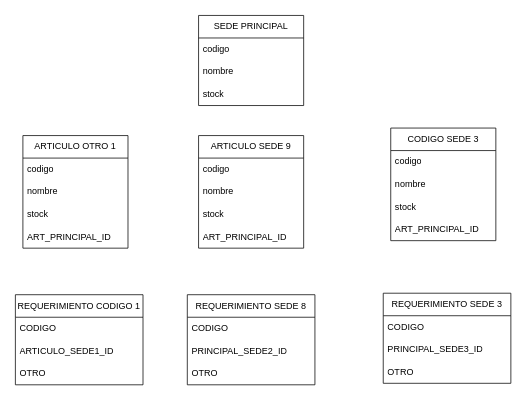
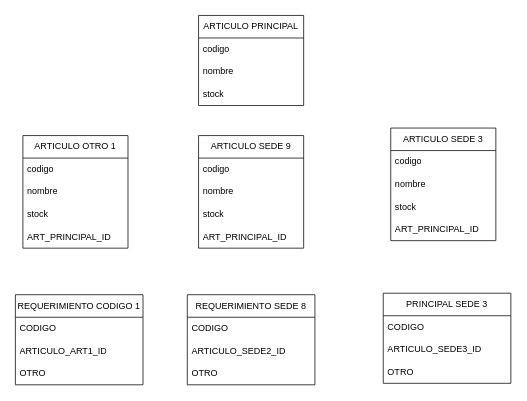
  <mxCell id="0" />
  <mxCell id="1" parent="0" />
- <mxCell id="2" value="SEDE PRINCIPAL" style="swimlane;fontStyle=0;childLayout=stackLayout;horizontal=1;startSize=30;horizontalStack=0;resizeParent=1;resizeParentMax=0;resizeLast=0;collapsible=1;marginBottom=0;whiteSpace=wrap;html=1;" vertex="1" parent="1"><mxGeometry x="264" y="20" width="140" height="120" as="geometry" /></mxCell>
+ <mxCell id="2" value="ARTICULO PRINCIPAL" style="swimlane;fontStyle=0;childLayout=stackLayout;horizontal=1;startSize=30;horizontalStack=0;resizeParent=1;resizeParentMax=0;resizeLast=0;collapsible=1;marginBottom=0;whiteSpace=wrap;html=1;" vertex="1" parent="1"><mxGeometry x="264" y="20" width="140" height="120" as="geometry" /></mxCell>
  <mxCell id="3" value="codigo" style="text;strokeColor=none;fillColor=none;align=left;verticalAlign=middle;spacingLeft=4;spacingRight=4;overflow=hidden;points=[[0,0.5],[1,0.5]];portConstraint=eastwest;rotatable=0;whiteSpace=wrap;html=1;" vertex="1" parent="2"><mxGeometry y="30" width="140" height="30" as="geometry" /></mxCell>
  <mxCell id="4" value="nombre" style="text;strokeColor=none;fillColor=none;align=left;verticalAlign=middle;spacingLeft=4;spacingRight=4;overflow=hidden;points=[[0,0.5],[1,0.5]];portConstraint=eastwest;rotatable=0;whiteSpace=wrap;html=1;" vertex="1" parent="2"><mxGeometry y="60" width="140" height="30" as="geometry" /></mxCell>
  <mxCell id="5" value="stock" style="text;strokeColor=none;fillColor=none;align=left;verticalAlign=middle;spacingLeft=4;spacingRight=4;overflow=hidden;points=[[0,0.5],[1,0.5]];portConstraint=eastwest;rotatable=0;whiteSpace=wrap;html=1;" vertex="1" parent="2"><mxGeometry y="90" width="140" height="30" as="geometry" /></mxCell>
  <mxCell id="6" value="ARTICULO OTRO 1" style="swimlane;fontStyle=0;childLayout=stackLayout;horizontal=1;startSize=30;horizontalStack=0;resizeParent=1;resizeParentMax=0;resizeLast=0;collapsible=1;marginBottom=0;whiteSpace=wrap;html=1;" vertex="1" parent="1"><mxGeometry x="30" y="180" width="140" height="150" as="geometry"><mxRectangle x="110" y="-410" width="150" height="30" as="alternateBounds" /></mxGeometry></mxCell>
  <mxCell id="7" value="codigo" style="text;strokeColor=none;fillColor=none;align=left;verticalAlign=middle;spacingLeft=4;spacingRight=4;overflow=hidden;points=[[0,0.5],[1,0.5]];portConstraint=eastwest;rotatable=0;whiteSpace=wrap;html=1;" vertex="1" parent="6"><mxGeometry y="30" width="140" height="30" as="geometry" /></mxCell>
  <mxCell id="8" value="nombre" style="text;strokeColor=none;fillColor=none;align=left;verticalAlign=middle;spacingLeft=4;spacingRight=4;overflow=hidden;points=[[0,0.5],[1,0.5]];portConstraint=eastwest;rotatable=0;whiteSpace=wrap;html=1;" vertex="1" parent="6"><mxGeometry y="60" width="140" height="30" as="geometry" /></mxCell>
  <mxCell id="9" value="stock" style="text;strokeColor=none;fillColor=none;align=left;verticalAlign=middle;spacingLeft=4;spacingRight=4;overflow=hidden;points=[[0,0.5],[1,0.5]];portConstraint=eastwest;rotatable=0;whiteSpace=wrap;html=1;" vertex="1" parent="6"><mxGeometry y="90" width="140" height="30" as="geometry" /></mxCell>
  <mxCell id="10" value="ART_PRINCIPAL_ID" style="text;strokeColor=none;fillColor=none;align=left;verticalAlign=middle;spacingLeft=4;spacingRight=4;overflow=hidden;points=[[0,0.5],[1,0.5]];portConstraint=eastwest;rotatable=0;whiteSpace=wrap;html=1;" vertex="1" parent="6"><mxGeometry y="120" width="140" height="30" as="geometry" /></mxCell>
  <mxCell id="11" value="ARTICULO SEDE 9" style="swimlane;fontStyle=0;childLayout=stackLayout;horizontal=1;startSize=30;horizontalStack=0;resizeParent=1;resizeParentMax=0;resizeLast=0;collapsible=1;marginBottom=0;whiteSpace=wrap;html=1;" vertex="1" parent="1"><mxGeometry x="264" y="180" width="140" height="150" as="geometry" /></mxCell>
  <mxCell id="12" value="codigo" style="text;strokeColor=none;fillColor=none;align=left;verticalAlign=middle;spacingLeft=4;spacingRight=4;overflow=hidden;points=[[0,0.5],[1,0.5]];portConstraint=eastwest;rotatable=0;whiteSpace=wrap;html=1;" vertex="1" parent="11"><mxGeometry y="30" width="140" height="30" as="geometry" /></mxCell>
  <mxCell id="13" value="nombre" style="text;strokeColor=none;fillColor=none;align=left;verticalAlign=middle;spacingLeft=4;spacingRight=4;overflow=hidden;points=[[0,0.5],[1,0.5]];portConstraint=eastwest;rotatable=0;whiteSpace=wrap;html=1;" vertex="1" parent="11"><mxGeometry y="60" width="140" height="30" as="geometry" /></mxCell>
  <mxCell id="14" value="stock" style="text;strokeColor=none;fillColor=none;align=left;verticalAlign=middle;spacingLeft=4;spacingRight=4;overflow=hidden;points=[[0,0.5],[1,0.5]];portConstraint=eastwest;rotatable=0;whiteSpace=wrap;html=1;" vertex="1" parent="11"><mxGeometry y="90" width="140" height="30" as="geometry" /></mxCell>
  <mxCell id="15" value="ART_PRINCIPAL_ID" style="text;strokeColor=none;fillColor=none;align=left;verticalAlign=middle;spacingLeft=4;spacingRight=4;overflow=hidden;points=[[0,0.5],[1,0.5]];portConstraint=eastwest;rotatable=0;whiteSpace=wrap;html=1;" vertex="1" parent="11"><mxGeometry y="120" width="140" height="30" as="geometry" /></mxCell>
- <mxCell id="16" value="CODIGO SEDE 3" style="swimlane;fontStyle=0;childLayout=stackLayout;horizontal=1;startSize=30;horizontalStack=0;resizeParent=1;resizeParentMax=0;resizeLast=0;collapsible=1;marginBottom=0;whiteSpace=wrap;html=1;" vertex="1" parent="1"><mxGeometry x="520" y="170" width="140" height="150" as="geometry" /></mxCell>
+ <mxCell id="16" value="ARTICULO SEDE 3" style="swimlane;fontStyle=0;childLayout=stackLayout;horizontal=1;startSize=30;horizontalStack=0;resizeParent=1;resizeParentMax=0;resizeLast=0;collapsible=1;marginBottom=0;whiteSpace=wrap;html=1;" vertex="1" parent="1"><mxGeometry x="520" y="170" width="140" height="150" as="geometry" /></mxCell>
  <mxCell id="17" value="codigo" style="text;strokeColor=none;fillColor=none;align=left;verticalAlign=middle;spacingLeft=4;spacingRight=4;overflow=hidden;points=[[0,0.5],[1,0.5]];portConstraint=eastwest;rotatable=0;whiteSpace=wrap;html=1;" vertex="1" parent="16"><mxGeometry y="30" width="140" height="30" as="geometry" /></mxCell>
  <mxCell id="18" value="nombre" style="text;strokeColor=none;fillColor=none;align=left;verticalAlign=middle;spacingLeft=4;spacingRight=4;overflow=hidden;points=[[0,0.5],[1,0.5]];portConstraint=eastwest;rotatable=0;whiteSpace=wrap;html=1;" vertex="1" parent="16"><mxGeometry y="60" width="140" height="30" as="geometry" /></mxCell>
  <mxCell id="19" value="stock" style="text;strokeColor=none;fillColor=none;align=left;verticalAlign=middle;spacingLeft=4;spacingRight=4;overflow=hidden;points=[[0,0.5],[1,0.5]];portConstraint=eastwest;rotatable=0;whiteSpace=wrap;html=1;" vertex="1" parent="16"><mxGeometry y="90" width="140" height="30" as="geometry" /></mxCell>
  <mxCell id="20" value="ART_PRINCIPAL_ID" style="text;strokeColor=none;fillColor=none;align=left;verticalAlign=middle;spacingLeft=4;spacingRight=4;overflow=hidden;points=[[0,0.5],[1,0.5]];portConstraint=eastwest;rotatable=0;whiteSpace=wrap;html=1;" vertex="1" parent="16"><mxGeometry y="120" width="140" height="30" as="geometry" /></mxCell>
  <mxCell id="21" value="REQUERIMIENTO CODIGO 1" style="swimlane;fontStyle=0;childLayout=stackLayout;horizontal=1;startSize=30;horizontalStack=0;resizeParent=1;resizeParentMax=0;resizeLast=0;collapsible=1;marginBottom=0;whiteSpace=wrap;html=1;" vertex="1" parent="1"><mxGeometry x="20" y="392" width="170" height="120" as="geometry" /></mxCell>
  <mxCell id="22" value="CODIGO" style="text;strokeColor=none;fillColor=none;align=left;verticalAlign=middle;spacingLeft=4;spacingRight=4;overflow=hidden;points=[[0,0.5],[1,0.5]];portConstraint=eastwest;rotatable=0;whiteSpace=wrap;html=1;" vertex="1" parent="21"><mxGeometry y="30" width="170" height="30" as="geometry" /></mxCell>
- <mxCell id="23" value="ARTICULO_SEDE1_ID" style="text;strokeColor=none;fillColor=none;align=left;verticalAlign=middle;spacingLeft=4;spacingRight=4;overflow=hidden;points=[[0,0.5],[1,0.5]];portConstraint=eastwest;rotatable=0;whiteSpace=wrap;html=1;" vertex="1" parent="21"><mxGeometry y="60" width="170" height="30" as="geometry" /></mxCell>
+ <mxCell id="23" value="ARTICULO_ART1_ID" style="text;strokeColor=none;fillColor=none;align=left;verticalAlign=middle;spacingLeft=4;spacingRight=4;overflow=hidden;points=[[0,0.5],[1,0.5]];portConstraint=eastwest;rotatable=0;whiteSpace=wrap;html=1;" vertex="1" parent="21"><mxGeometry y="60" width="170" height="30" as="geometry" /></mxCell>
  <mxCell id="24" value="OTRO" style="text;strokeColor=none;fillColor=none;align=left;verticalAlign=middle;spacingLeft=4;spacingRight=4;overflow=hidden;points=[[0,0.5],[1,0.5]];portConstraint=eastwest;rotatable=0;whiteSpace=wrap;html=1;" vertex="1" parent="21"><mxGeometry y="90" width="170" height="30" as="geometry" /></mxCell>
  <mxCell id="25" value="REQUERIMIENTO SEDE 8" style="swimlane;fontStyle=0;childLayout=stackLayout;horizontal=1;startSize=30;horizontalStack=0;resizeParent=1;resizeParentMax=0;resizeLast=0;collapsible=1;marginBottom=0;whiteSpace=wrap;html=1;" vertex="1" parent="1"><mxGeometry x="249" y="392" width="170" height="120" as="geometry" /></mxCell>
  <mxCell id="26" value="CODIGO" style="text;strokeColor=none;fillColor=none;align=left;verticalAlign=middle;spacingLeft=4;spacingRight=4;overflow=hidden;points=[[0,0.5],[1,0.5]];portConstraint=eastwest;rotatable=0;whiteSpace=wrap;html=1;" vertex="1" parent="25"><mxGeometry y="30" width="170" height="30" as="geometry" /></mxCell>
- <mxCell id="27" value="PRINCIPAL_SEDE2_ID" style="text;strokeColor=none;fillColor=none;align=left;verticalAlign=middle;spacingLeft=4;spacingRight=4;overflow=hidden;points=[[0,0.5],[1,0.5]];portConstraint=eastwest;rotatable=0;whiteSpace=wrap;html=1;" vertex="1" parent="25"><mxGeometry y="60" width="170" height="30" as="geometry" /></mxCell>
+ <mxCell id="27" value="ARTICULO_SEDE2_ID" style="text;strokeColor=none;fillColor=none;align=left;verticalAlign=middle;spacingLeft=4;spacingRight=4;overflow=hidden;points=[[0,0.5],[1,0.5]];portConstraint=eastwest;rotatable=0;whiteSpace=wrap;html=1;" vertex="1" parent="25"><mxGeometry y="60" width="170" height="30" as="geometry" /></mxCell>
  <mxCell id="28" value="OTRO" style="text;strokeColor=none;fillColor=none;align=left;verticalAlign=middle;spacingLeft=4;spacingRight=4;overflow=hidden;points=[[0,0.5],[1,0.5]];portConstraint=eastwest;rotatable=0;whiteSpace=wrap;html=1;" vertex="1" parent="25"><mxGeometry y="90" width="170" height="30" as="geometry" /></mxCell>
- <mxCell id="29" value="REQUERIMIENTO SEDE 3" style="swimlane;fontStyle=0;childLayout=stackLayout;horizontal=1;startSize=30;horizontalStack=0;resizeParent=1;resizeParentMax=0;resizeLast=0;collapsible=1;marginBottom=0;whiteSpace=wrap;html=1;" vertex="1" parent="1"><mxGeometry x="510" y="390" width="170" height="120" as="geometry" /></mxCell>
+ <mxCell id="29" value="PRINCIPAL SEDE 3" style="swimlane;fontStyle=0;childLayout=stackLayout;horizontal=1;startSize=30;horizontalStack=0;resizeParent=1;resizeParentMax=0;resizeLast=0;collapsible=1;marginBottom=0;whiteSpace=wrap;html=1;" vertex="1" parent="1"><mxGeometry x="510" y="390" width="170" height="120" as="geometry" /></mxCell>
  <mxCell id="30" value="CODIGO" style="text;strokeColor=none;fillColor=none;align=left;verticalAlign=middle;spacingLeft=4;spacingRight=4;overflow=hidden;points=[[0,0.5],[1,0.5]];portConstraint=eastwest;rotatable=0;whiteSpace=wrap;html=1;" vertex="1" parent="29"><mxGeometry y="30" width="170" height="30" as="geometry" /></mxCell>
- <mxCell id="31" value="PRINCIPAL_SEDE3_ID" style="text;strokeColor=none;fillColor=none;align=left;verticalAlign=middle;spacingLeft=4;spacingRight=4;overflow=hidden;points=[[0,0.5],[1,0.5]];portConstraint=eastwest;rotatable=0;whiteSpace=wrap;html=1;" vertex="1" parent="29"><mxGeometry y="60" width="170" height="30" as="geometry" /></mxCell>
+ <mxCell id="31" value="ARTICULO_SEDE3_ID" style="text;strokeColor=none;fillColor=none;align=left;verticalAlign=middle;spacingLeft=4;spacingRight=4;overflow=hidden;points=[[0,0.5],[1,0.5]];portConstraint=eastwest;rotatable=0;whiteSpace=wrap;html=1;" vertex="1" parent="29"><mxGeometry y="60" width="170" height="30" as="geometry" /></mxCell>
  <mxCell id="32" value="OTRO" style="text;strokeColor=none;fillColor=none;align=left;verticalAlign=middle;spacingLeft=4;spacingRight=4;overflow=hidden;points=[[0,0.5],[1,0.5]];portConstraint=eastwest;rotatable=0;whiteSpace=wrap;html=1;" vertex="1" parent="29"><mxGeometry y="90" width="170" height="30" as="geometry" /></mxCell>
